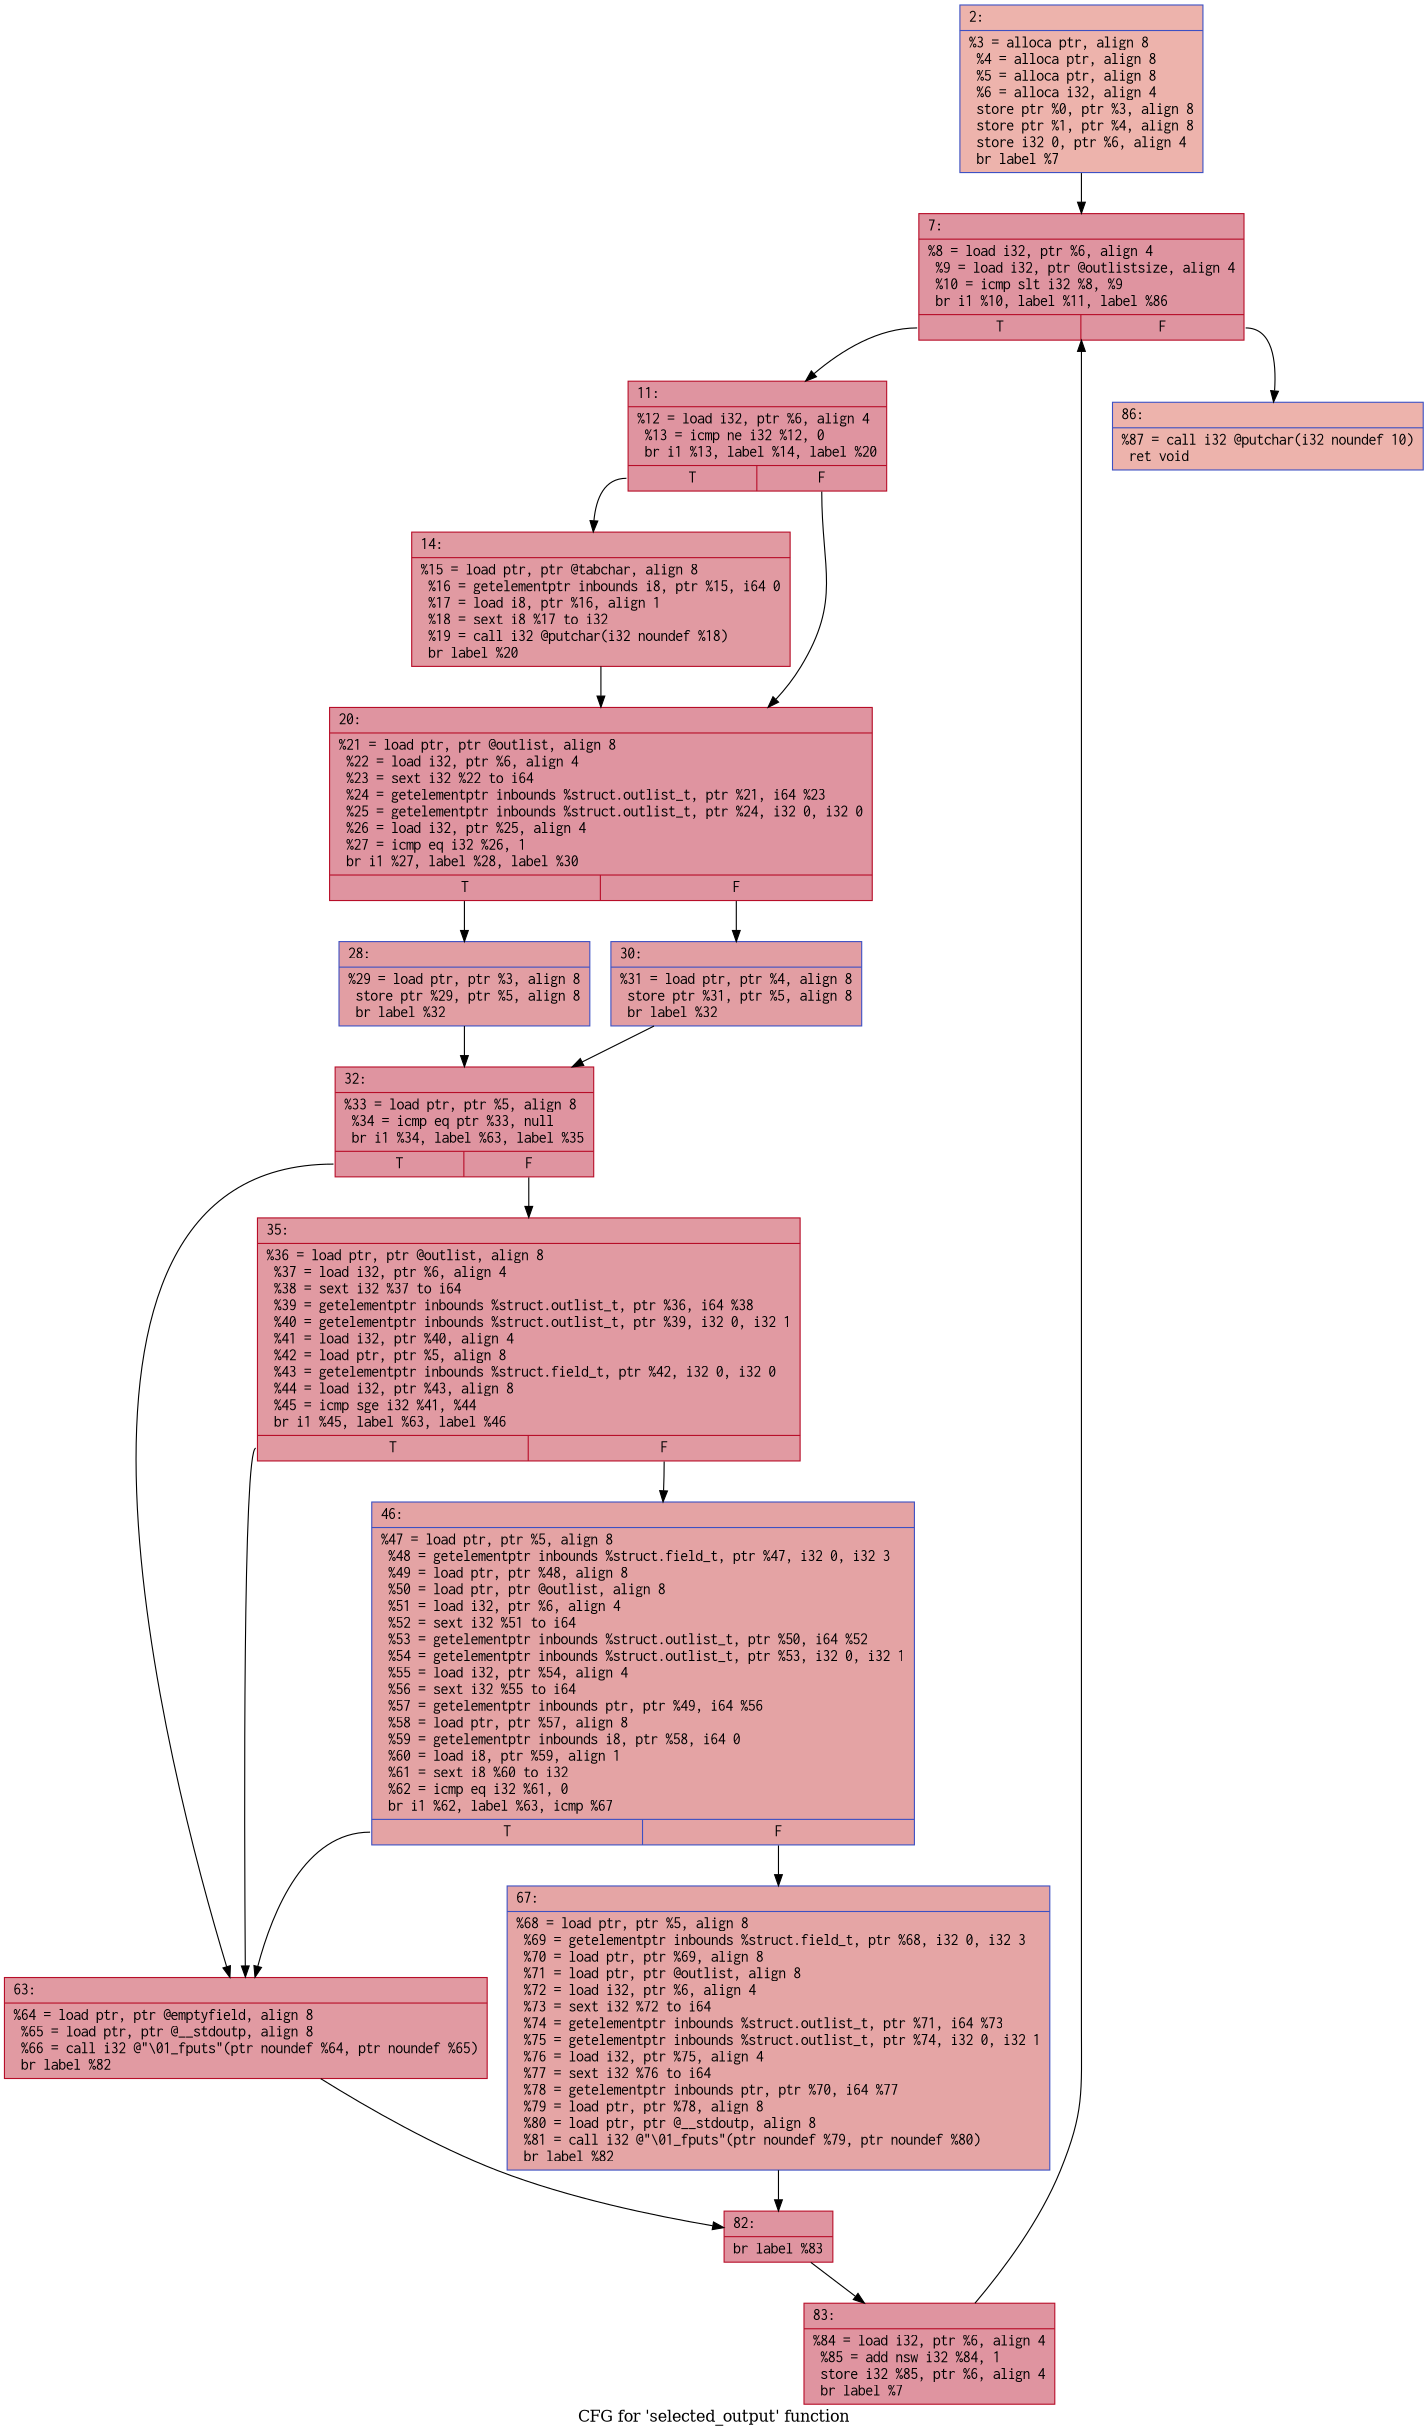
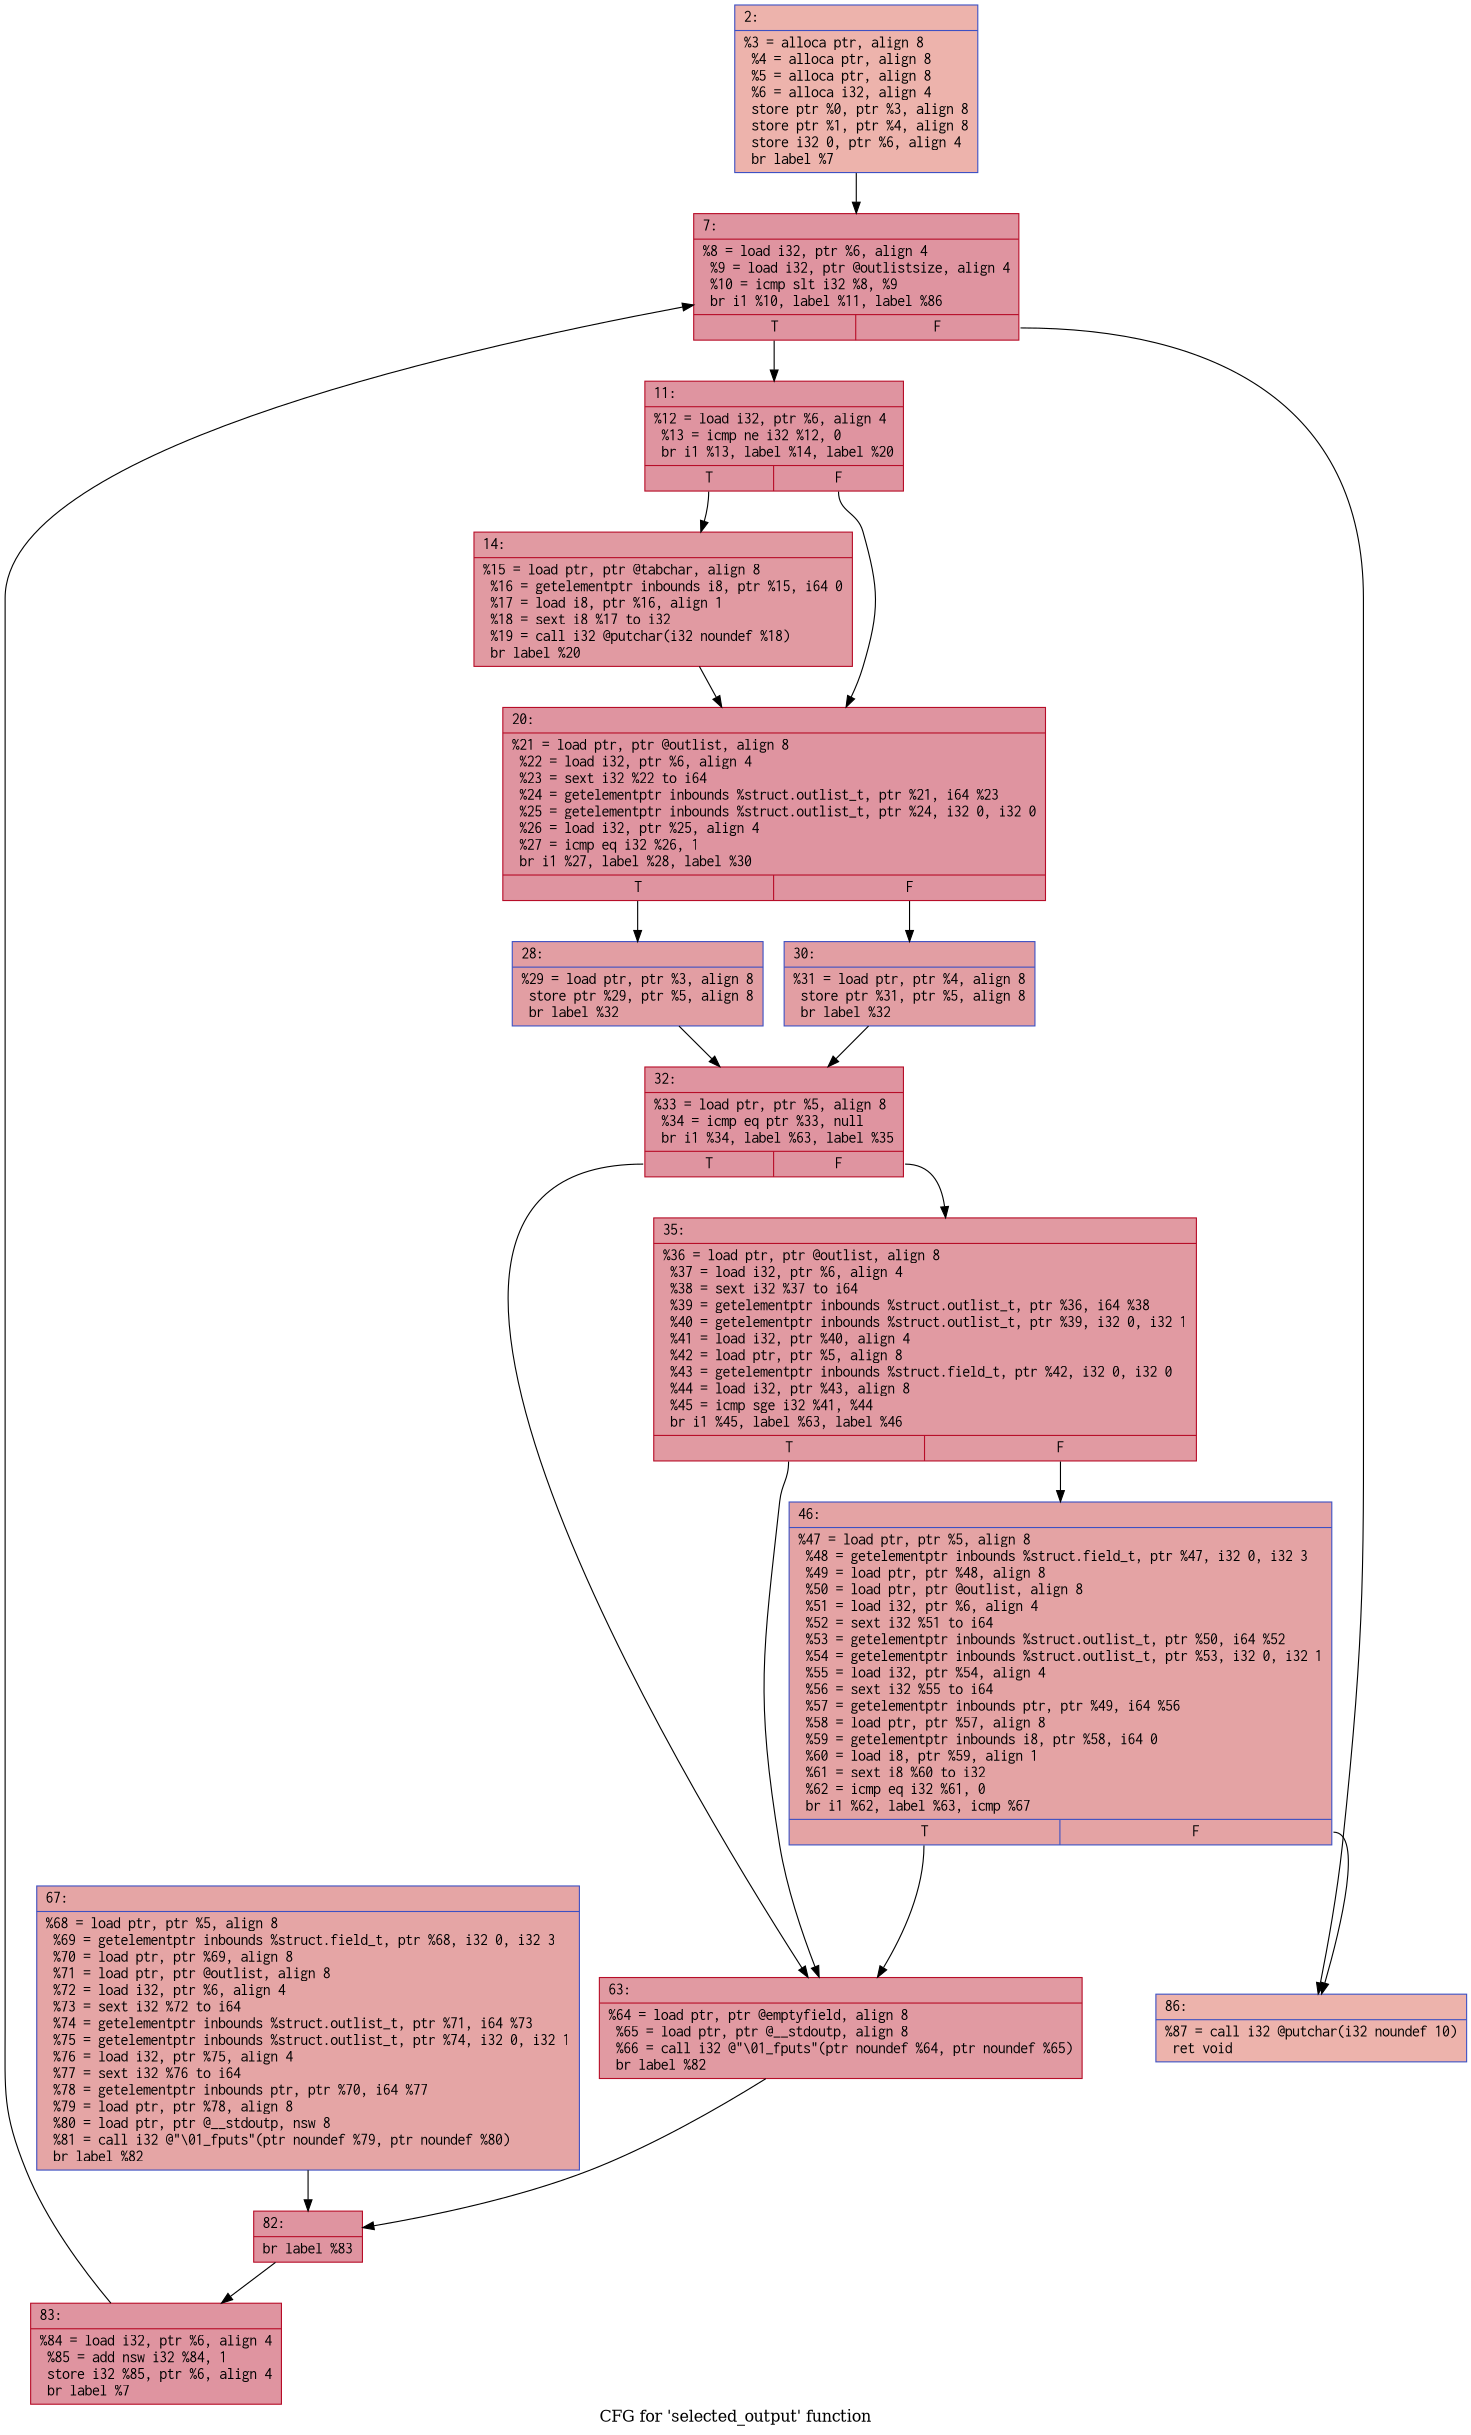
  digraph {
    label="CFG for 'selected_output' function"
    node [color="#b70d28ff" fillcolor="#b70d2870" fontname=Courier shape=record style=filled]
    n1 [color="#3d50c3ff" fillcolor="#d6524470" label="{2:\l|  %3 = alloca ptr, align 8\l  %4 = alloca ptr, align 8\l  %5 = alloca ptr, align 8\l  %6 = alloca i32, align 4\l  store ptr %0, ptr %3, align 8\l  store ptr %1, ptr %4, align 8\l  store i32 0, ptr %6, align 4\l  br label %7\l}"]
    n2 [label="{7:\l|  %8 = load i32, ptr %6, align 4\l  %9 = load i32, ptr @outlistsize, align 4\l  %10 = icmp slt i32 %8, %9\l  br i1 %10, label %11, label %86\l|{<s0>T|<s1>F}}"]
    n3 [label="{11:\l|  %12 = load i32, ptr %6, align 4\l  %13 = icmp ne i32 %12, 0\l  br i1 %13, label %14, label %20\l|{<s0>T|<s1>F}}"]
    n4 [color="#3d50c3ff" fillcolor="#d6524470" label="{86:\l|  %87 = call i32 @putchar(i32 noundef 10)\l  ret void\l}"]
    n5 [fillcolor="#bb1b2c70" label="{14:\l|  %15 = load ptr, ptr @tabchar, align 8\l  %16 = getelementptr inbounds i8, ptr %15, i64 0\l  %17 = load i8, ptr %16, align 1\l  %18 = sext i8 %17 to i32\l  %19 = call i32 @putchar(i32 noundef %18)\l  br label %20\l}"]
    n6 [label="{20:\l|  %21 = load ptr, ptr @outlist, align 8\l  %22 = load i32, ptr %6, align 4\l  %23 = sext i32 %22 to i64\l  %24 = getelementptr inbounds %struct.outlist_t, ptr %21, i64 %23\l  %25 = getelementptr inbounds %struct.outlist_t, ptr %24, i32 0, i32 0\l  %26 = load i32, ptr %25, align 4\l  %27 = icmp eq i32 %26, 1\l  br i1 %27, label %28, label %30\l|{<s0>T|<s1>F}}"]
    n7 [color="#3d50c3ff" fillcolor="#be242e70" label="{28:\l|  %29 = load ptr, ptr %3, align 8\l  store ptr %29, ptr %5, align 8\l  br label %32\l}"]
    n8 [color="#3d50c3ff" fillcolor="#be242e70" label="{30:\l|  %31 = load ptr, ptr %4, align 8\l  store ptr %31, ptr %5, align 8\l  br label %32\l}"]
    n9 [label="{32:\l|  %33 = load ptr, ptr %5, align 8\l  %34 = icmp eq ptr %33, null\l  br i1 %34, label %63, label %35\l|{<s0>T|<s1>F}}"]
    n10 [fillcolor="#bb1b2c70" label="{63:\l|  %64 = load ptr, ptr @emptyfield, align 8\l  %65 = load ptr, ptr @__stdoutp, align 8\l  %66 = call i32 @\"\\01_fputs\"(ptr noundef %64, ptr noundef %65)\l  br label %82\l}"]
    n11 [fillcolor="#bb1b2c70" label="{35:\l|  %36 = load ptr, ptr @outlist, align 8\l  %37 = load i32, ptr %6, align 4\l  %38 = sext i32 %37 to i64\l  %39 = getelementptr inbounds %struct.outlist_t, ptr %36, i64 %38\l  %40 = getelementptr inbounds %struct.outlist_t, ptr %39, i32 0, i32 1\l  %41 = load i32, ptr %40, align 4\l  %42 = load ptr, ptr %5, align 8\l  %43 = getelementptr inbounds %struct.field_t, ptr %42, i32 0, i32 0\l  %44 = load i32, ptr %43, align 8\l  %45 = icmp sge i32 %41, %44\l  br i1 %45, label %63, label %46\l|{<s0>T|<s1>F}}"]
    n12 [label="{82:\l|  br label %83\l}"]
    n13 [color="#3d50c3ff" fillcolor="#c32e3170" label="{46:\l|  %47 = load ptr, ptr %5, align 8\l  %48 = getelementptr inbounds %struct.field_t, ptr %47, i32 0, i32 3\l  %49 = load ptr, ptr %48, align 8\l  %50 = load ptr, ptr @outlist, align 8\l  %51 = load i32, ptr %6, align 4\l  %52 = sext i32 %51 to i64\l  %53 = getelementptr inbounds %struct.outlist_t, ptr %50, i64 %52\l  %54 = getelementptr inbounds %struct.outlist_t, ptr %53, i32 0, i32 1\l  %55 = load i32, ptr %54, align 4\l  %56 = sext i32 %55 to i64\l  %57 = getelementptr inbounds ptr, ptr %49, i64 %56\l  %58 = load ptr, ptr %57, align 8\l  %59 = getelementptr inbounds i8, ptr %58, i64 0\l  %60 = load i8, ptr %59, align 1\l  %61 = sext i8 %60 to i32\l  %62 = icmp eq i32 %61, 0\l  br i1 %62, label %63, icmp %67\l|{<s0>T|<s1>F}}"]
    n14 [label="{83:\l|  %84 = load i32, ptr %6, align 4\l  %85 = add nsw i32 %84, 1\l  store i32 %85, ptr %6, align 4\l  br label %7\l}"]
-   n15 [color="#3d50c3ff" fillcolor="#c5333470" label="{67:\l|  %68 = load ptr, ptr %5, align 8\l  %69 = getelementptr inbounds %struct.field_t, ptr %68, i32 0, i32 3\l  %70 = load ptr, ptr %69, align 8\l  %71 = load ptr, ptr @outlist, align 8\l  %72 = load i32, ptr %6, align 4\l  %73 = sext i32 %72 to i64\l  %74 = getelementptr inbounds %struct.outlist_t, ptr %71, i64 %73\l  %75 = getelementptr inbounds %struct.outlist_t, ptr %74, i32 0, i32 1\l  %76 = load i32, ptr %75, align 4\l  %77 = sext i32 %76 to i64\l  %78 = getelementptr inbounds ptr, ptr %70, i64 %77\l  %79 = load ptr, ptr %78, align 8\l  %80 = load ptr, ptr @__stdoutp, align 8\l  %81 = call i32 @\"\\01_fputs\"(ptr noundef %79, ptr noundef %80)\l  br label %82\l}"]
+   n15 [color="#3d50c3ff" fillcolor="#c5333470" label="{67:\l|  %68 = load ptr, ptr %5, align 8\l  %69 = getelementptr inbounds %struct.field_t, ptr %68, i32 0, i32 3\l  %70 = load ptr, ptr %69, align 8\l  %71 = load ptr, ptr @outlist, align 8\l  %72 = load i32, ptr %6, align 4\l  %73 = sext i32 %72 to i64\l  %74 = getelementptr inbounds %struct.outlist_t, ptr %71, i64 %73\l  %75 = getelementptr inbounds %struct.outlist_t, ptr %74, i32 0, i32 1\l  %76 = load i32, ptr %75, align 4\l  %77 = sext i32 %76 to i64\l  %78 = getelementptr inbounds ptr, ptr %70, i64 %77\l  %79 = load ptr, ptr %78, align 8\l  %80 = load ptr, ptr @__stdoutp, nsw 8\l  %81 = call i32 @\"\\01_fputs\"(ptr noundef %79, ptr noundef %80)\l  br label %82\l}"]
    n1 -> n2
    n2 -> n3 [tailport=s0]
    n2 -> n4 [tailport=s1]
    n3 -> n5 [tailport=s0]
    n3 -> n6 [tailport=s1]
    n5 -> n6
    n6 -> n7 [tailport=s0]
    n6 -> n8 [tailport=s1]
    n7 -> n9
    n8 -> n9
    n9 -> n10 [tailport=s0]
    n9 -> n11 [tailport=s1]
    n10 -> n12
    n11 -> n10 [tailport=s0]
    n11 -> n13 [tailport=s1]
    n12 -> n14
    n13 -> n10 [tailport=s0]
-   n13 -> n15 [tailport=s1]
+   n13 -> n4 [tailport=s1]
    n14 -> n2
    n15 -> n12
  }
